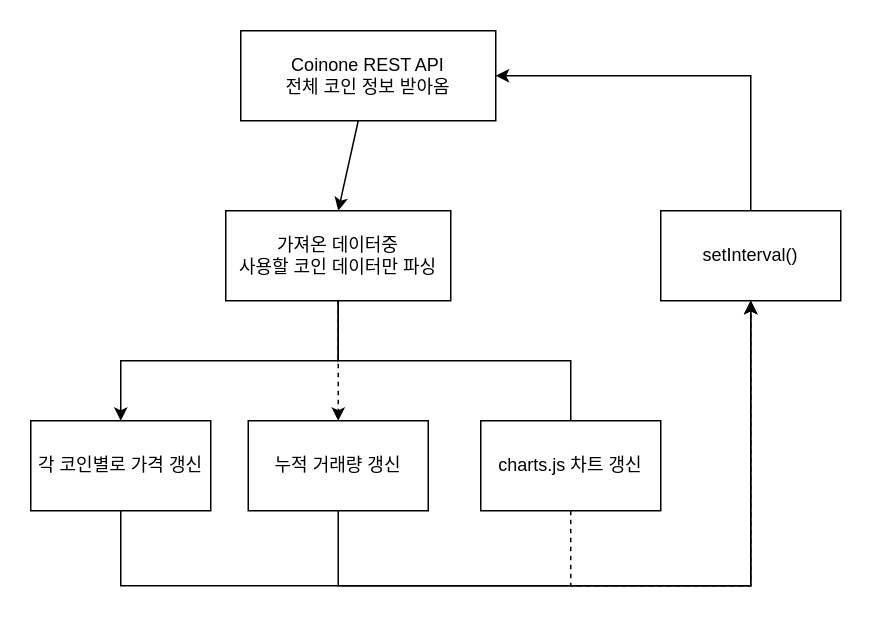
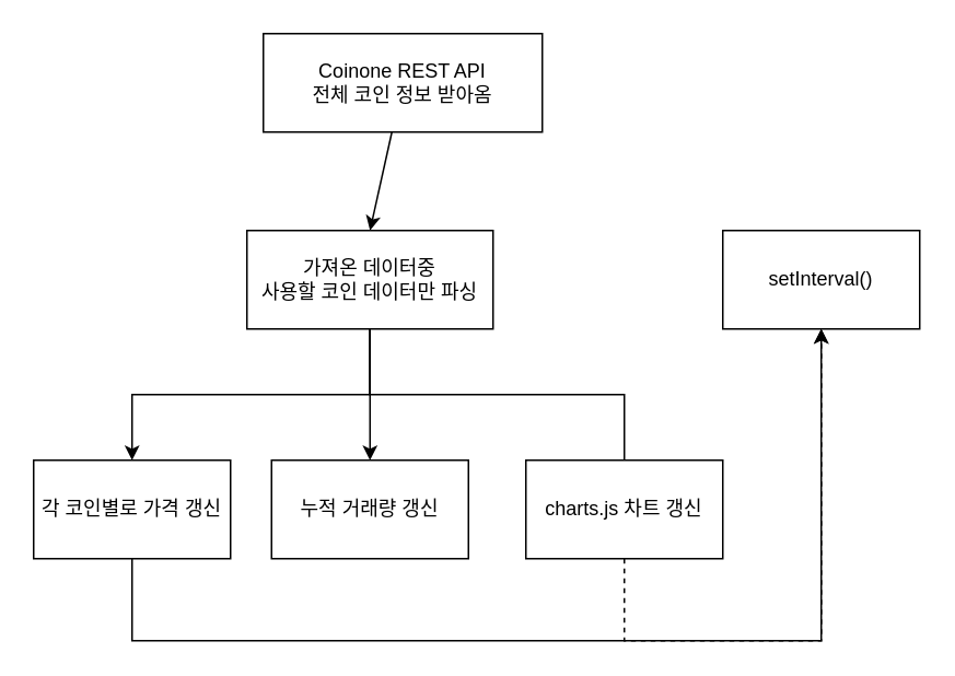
  <mxCell id="0" />
  <mxCell id="1" parent="0" />
  <mxCell id="2" style="edgeStyle=none;html=1;entryX=0.5;entryY=0;entryDx=0;entryDy=0;" parent="1" source="3" target="7" edge="1"><mxGeometry relative="1" as="geometry" /></mxCell>
  <mxCell id="3" value="Coinone REST API&lt;br&gt;전체 코인 정보 받아옴" style="rounded=0;whiteSpace=wrap;html=1;" parent="1" vertex="1"><mxGeometry x="160" y="20" width="170" height="60" as="geometry" /></mxCell>
  <mxCell id="4" style="edgeStyle=orthogonalEdgeStyle;html=1;entryX=0.5;entryY=0;entryDx=0;entryDy=0;rounded=0;" parent="1" source="7" target="9" edge="1"><mxGeometry relative="1" as="geometry"><Array as="points"><mxPoint x="225" y="240" /><mxPoint x="80" y="240" /></Array></mxGeometry></mxCell>
- <mxCell id="5" style="edgeStyle=orthogonalEdgeStyle;rounded=0;html=1;exitX=0.5;exitY=1;exitDx=0;exitDy=0;entryX=0.5;entryY=0;entryDx=0;entryDy=0;dashed=1;" parent="1" source="7" target="11" edge="1"><mxGeometry relative="1" as="geometry"><Array as="points"><mxPoint x="225" y="280" /></Array></mxGeometry></mxCell>
+ <mxCell id="5" style="edgeStyle=orthogonalEdgeStyle;rounded=0;html=1;exitX=0.5;exitY=1;exitDx=0;exitDy=0;entryX=0.5;entryY=0;entryDx=0;entryDy=0;" parent="1" source="7" target="11" edge="1"><mxGeometry relative="1" as="geometry"><Array as="points"><mxPoint x="225" y="280" /></Array></mxGeometry></mxCell>
  <mxCell id="6" style="edgeStyle=orthogonalEdgeStyle;rounded=0;html=1;exitX=0.5;exitY=1;exitDx=0;exitDy=0;entryX=0.5;entryY=0;entryDx=0;entryDy=0;endArrow=none;" parent="1" source="7" target="13" edge="1"><mxGeometry relative="1" as="geometry" /></mxCell>
  <mxCell id="7" value="가져온 데이터중&lt;br&gt;사용할 코인 데이터만 파싱" style="rounded=0;whiteSpace=wrap;html=1;" parent="1" vertex="1"><mxGeometry x="150" y="140" width="150" height="60" as="geometry" /></mxCell>
  <mxCell id="8" value="" style="edgeStyle=orthogonalEdgeStyle;rounded=0;html=1;" parent="1" source="9" target="15" edge="1"><mxGeometry relative="1" as="geometry"><Array as="points"><mxPoint x="80" y="390" /><mxPoint x="500" y="390" /></Array></mxGeometry></mxCell>
  <mxCell id="9" value="각 코인별로 가격 갱신" style="rounded=0;whiteSpace=wrap;html=1;" parent="1" vertex="1"><mxGeometry x="20" y="280" width="120" height="60" as="geometry" /></mxCell>
- <mxCell id="10" style="edgeStyle=orthogonalEdgeStyle;rounded=0;html=1;entryX=0.5;entryY=1;entryDx=0;entryDy=0;" parent="1" source="11" target="15" edge="1"><mxGeometry relative="1" as="geometry"><Array as="points"><mxPoint x="225" y="390" /><mxPoint x="500" y="390" /></Array></mxGeometry></mxCell>
  <mxCell id="11" value="누적 거래량 갱신" style="rounded=0;whiteSpace=wrap;html=1;" parent="1" vertex="1"><mxGeometry x="165" y="280" width="120" height="60" as="geometry" /></mxCell>
  <mxCell id="12" style="edgeStyle=orthogonalEdgeStyle;rounded=0;html=1;exitX=0.5;exitY=1;exitDx=0;exitDy=0;entryX=0.5;entryY=1;entryDx=0;entryDy=0;dashed=1;" parent="1" source="13" target="15" edge="1"><mxGeometry relative="1" as="geometry"><Array as="points"><mxPoint x="380" y="390" /><mxPoint x="500" y="390" /></Array></mxGeometry></mxCell>
  <mxCell id="13" value="charts.js 차트 갱신" style="rounded=0;whiteSpace=wrap;html=1;" parent="1" vertex="1"><mxGeometry x="320" y="280" width="120" height="60" as="geometry" /></mxCell>
- <mxCell id="14" style="edgeStyle=orthogonalEdgeStyle;rounded=0;html=1;entryX=1;entryY=0.5;entryDx=0;entryDy=0;" parent="1" source="15" target="3" edge="1"><mxGeometry relative="1" as="geometry"><Array as="points"><mxPoint x="500" y="50" /></Array></mxGeometry></mxCell>
  <mxCell id="15" value="setInterval()" style="rounded=0;whiteSpace=wrap;html=1;" parent="1" vertex="1"><mxGeometry x="440" y="140" width="120" height="60" as="geometry" /></mxCell>
